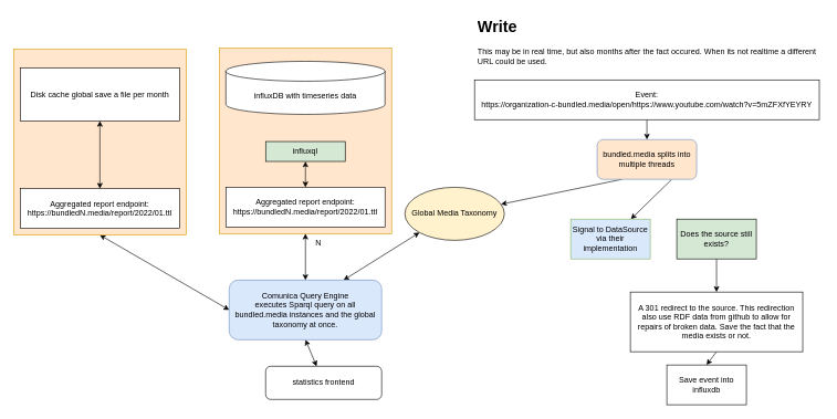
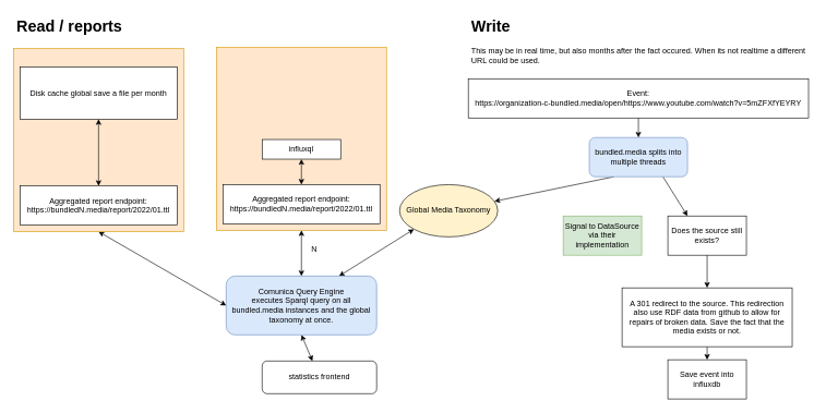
  <mxCell id="0" />
  <mxCell id="1" parent="0" />
  <mxCell id="2" value="statistics frontend" style="rounded=1;whiteSpace=wrap;html=1;" parent="1" vertex="1"><mxGeometry x="400" y="552" width="175" height="50" as="geometry" /></mxCell>
  <mxCell id="3" value="" style="rounded=0;whiteSpace=wrap;html=1;fillColor=#ffe6cc;strokeColor=#d79b00;" parent="1" vertex="1"><mxGeometry x="330" y="72" width="260" height="280" as="geometry" /></mxCell>
- <mxCell id="4" value="influxDB with timeseries data" style="shape=cylinder3;whiteSpace=wrap;html=1;boundedLbl=1;backgroundOutline=1;size=15;" parent="1" vertex="1"><mxGeometry x="340" y="92" width="240" height="80" as="geometry" /></mxCell>
  <mxCell id="5" style="edgeStyle=none;html=1;exitX=0.5;exitY=0;exitDx=0;exitDy=0;entryX=0.5;entryY=1;entryDx=0;entryDy=0;startArrow=classic;startFill=1;" parent="1" source="6" target="7" edge="1"><mxGeometry relative="1" as="geometry" /></mxCell>
  <mxCell id="6" value="Aggregated report endpoint:&lt;br&gt;https://bundledN.media/report/2022/01.ttl" style="rounded=0;whiteSpace=wrap;html=1;" parent="1" vertex="1"><mxGeometry x="340" y="282" width="240" height="60" as="geometry" /></mxCell>
- <mxCell id="7" value="influxql" style="rounded=0;whiteSpace=wrap;html=1;fillColor=#d5e8d4;" parent="1" vertex="1"><mxGeometry x="400" y="213" width="120" height="30" as="geometry" /></mxCell>
+ <mxCell id="7" value="influxql" style="rounded=0;whiteSpace=wrap;html=1;" parent="1" vertex="1"><mxGeometry x="400" y="213" width="120" height="30" as="geometry" /></mxCell>
  <mxCell id="8" style="edgeStyle=none;html=1;exitX=0.5;exitY=0;exitDx=0;exitDy=0;entryX=0.5;entryY=1;entryDx=0;entryDy=0;startArrow=classic;startFill=1;" parent="1" source="12" target="3" edge="1"><mxGeometry relative="1" as="geometry" /></mxCell>
  <mxCell id="9" style="edgeStyle=none;html=1;exitX=0.5;exitY=1;exitDx=0;exitDy=0;startArrow=classic;startFill=1;" parent="1" source="12" target="2" edge="1"><mxGeometry relative="1" as="geometry" /></mxCell>
  <mxCell id="10" style="edgeStyle=none;html=1;exitX=0.75;exitY=0;exitDx=0;exitDy=0;entryX=0;entryY=1;entryDx=0;entryDy=0;startArrow=classic;startFill=1;" parent="1" source="12" target="13" edge="1"><mxGeometry relative="1" as="geometry" /></mxCell>
  <mxCell id="11" style="edgeStyle=none;html=1;exitX=0;exitY=0.5;exitDx=0;exitDy=0;entryX=0.5;entryY=1;entryDx=0;entryDy=0;startArrow=classic;startFill=1;" edge="1" parent="1" source="12" target="28"><mxGeometry relative="1" as="geometry" /></mxCell>
  <mxCell id="12" value="Comunica Query Engine&lt;br&gt;executes Sparql query on all bundled.media instances and the global taxonomy at once." style="rounded=1;whiteSpace=wrap;html=1;fillColor=#dae8fc;strokeColor=#6c8ebf;" parent="1" vertex="1"><mxGeometry x="345" y="422" width="230" height="90" as="geometry" /></mxCell>
  <mxCell id="13" value="Global Media Taxonomy" style="ellipse;whiteSpace=wrap;html=1;fillColor=#fff2cc;" parent="1" vertex="1"><mxGeometry x="610" y="282" width="150" height="80" as="geometry" /></mxCell>
- <mxCell id="14" value="N" style="text;html=1;strokeColor=none;fillColor=none;align=center;verticalAlign=middle;whiteSpace=wrap;rounded=0;" parent="1" vertex="1"><mxGeometry x="450" y="352" width="60" height="30" as="geometry" /></mxCell>
+ <mxCell id="14" value="N" style="text;html=1;strokeColor=none;fillColor=none;align=center;verticalAlign=middle;whiteSpace=wrap;rounded=0;" parent="1" vertex="1"><mxGeometry x="450" y="367" width="60" height="30" as="geometry" /></mxCell>
+ <mxCell id="15" value="&lt;h1&gt;Read / reports&lt;/h1&gt;" style="text;html=1;strokeColor=none;fillColor=none;spacing=5;spacingTop=-20;whiteSpace=wrap;overflow=hidden;rounded=0;" parent="1" vertex="1"><mxGeometry x="20" y="20" width="275" height="40" as="geometry" /></mxCell>
  <mxCell id="16" value="&lt;h1&gt;Write&lt;/h1&gt;&lt;div&gt;This may be in real time, but also months after the fact occured. When its not realtime a different URL could be used.&lt;/div&gt;" style="text;html=1;strokeColor=none;fillColor=none;spacing=5;spacingTop=-20;whiteSpace=wrap;overflow=hidden;rounded=0;" parent="1" vertex="1"><mxGeometry x="715" y="20" width="525" height="80" as="geometry" /></mxCell>
  <mxCell id="17" style="edgeStyle=none;html=1;exitX=0.25;exitY=1;exitDx=0;exitDy=0;startArrow=none;startFill=0;" parent="1" source="19" target="13" edge="1"><mxGeometry relative="1" as="geometry" /></mxCell>
- <mxCell id="18" style="edgeStyle=none;html=1;exitX=0.75;exitY=1;exitDx=0;exitDy=0;startArrow=none;startFill=0;" parent="1" source="19" target="22" edge="1"><mxGeometry relative="1" as="geometry" /></mxCell>
- <mxCell id="19" value="bundled.media splits into multiple threads" style="rounded=1;whiteSpace=wrap;html=1;fillColor=#ffe6cc;strokeColor=#6c8ebf;" parent="1" vertex="1"><mxGeometry x="900" y="210" width="150" height="60" as="geometry" /></mxCell>
+ <mxCell id="18" style="edgeStyle=none;html=1;exitX=0.75;exitY=1;exitDx=0;exitDy=0;entryX=0.25;entryY=0;entryDx=0;entryDy=0;startArrow=none;startFill=0;" parent="1" source="19" target="27" edge="1"><mxGeometry relative="1" as="geometry" /></mxCell>
+ <mxCell id="19" value="bundled.media splits into multiple threads" style="rounded=1;whiteSpace=wrap;html=1;fillColor=#dae8fc;strokeColor=#6c8ebf;" parent="1" vertex="1"><mxGeometry x="900" y="210" width="150" height="60" as="geometry" /></mxCell>
  <mxCell id="20" style="edgeStyle=none;html=1;exitX=0.5;exitY=1;exitDx=0;exitDy=0;entryX=0.5;entryY=0;entryDx=0;entryDy=0;startArrow=none;startFill=0;" parent="1" source="21" target="19" edge="1"><mxGeometry relative="1" as="geometry" /></mxCell>
  <mxCell id="21" value="Event:&lt;br&gt;https://organization-c-bundled.media/open/https://www.youtube.com/watch?v=5mZFXfYEYRY" style="rounded=0;whiteSpace=wrap;html=1;" parent="1" vertex="1"><mxGeometry x="715" y="120" width="520" height="60" as="geometry" /></mxCell>
- <mxCell id="22" value="Signal to DataSource via their implementation" style="rounded=0;whiteSpace=wrap;html=1;fillColor=#dae8fc;strokeColor=#82b366;" parent="1" vertex="1"><mxGeometry x="860" y="330" width="120" height="60" as="geometry" /></mxCell>
+ <mxCell id="22" value="Signal to DataSource via their implementation" style="rounded=0;whiteSpace=wrap;html=1;fillColor=#d5e8d4;strokeColor=#82b366;" parent="1" vertex="1"><mxGeometry x="860" y="330" width="120" height="60" as="geometry" /></mxCell>
  <mxCell id="23" style="edgeStyle=none;html=1;exitX=0.5;exitY=1;exitDx=0;exitDy=0;entryX=0.5;entryY=0;entryDx=0;entryDy=0;startArrow=none;startFill=0;" parent="1" source="24" target="25" edge="1"><mxGeometry relative="1" as="geometry" /></mxCell>
  <mxCell id="24" value="A 301 redirect to the source. This redirection also use RDF data from github to allow for repairs of broken data. Save the fact that the media exists or not." style="rounded=0;whiteSpace=wrap;html=1;" parent="1" vertex="1"><mxGeometry x="950" y="440" width="260" height="90" as="geometry" /></mxCell>
- <mxCell id="25" value="Save event into influxdb" style="rounded=0;whiteSpace=wrap;html=1;" parent="1" vertex="1"><mxGeometry x="1005" y="550" width="120" height="60" as="geometry" /></mxCell>
+ <mxCell id="25" value="Save event into influxdb" style="rounded=0;whiteSpace=wrap;html=1;" parent="1" vertex="1"><mxGeometry x="1020" y="550" width="120" height="60" as="geometry" /></mxCell>
  <mxCell id="26" style="edgeStyle=none;html=1;exitX=0.5;exitY=1;exitDx=0;exitDy=0;startArrow=none;startFill=0;" parent="1" source="27" target="24" edge="1"><mxGeometry relative="1" as="geometry" /></mxCell>
- <mxCell id="27" value="Does the source still exists?" style="rounded=0;whiteSpace=wrap;html=1;fillColor=#d5e8d4;" parent="1" vertex="1"><mxGeometry x="1020" y="330" width="120" height="60" as="geometry" /></mxCell>
+ <mxCell id="27" value="Does the source still exists?" style="rounded=0;whiteSpace=wrap;html=1;" parent="1" vertex="1"><mxGeometry x="1020" y="330" width="120" height="60" as="geometry" /></mxCell>
  <mxCell id="28" value="" style="rounded=0;whiteSpace=wrap;html=1;fillColor=#ffe6cc;strokeColor=#d79b00;" vertex="1" parent="1"><mxGeometry x="20" y="74" width="260" height="280" as="geometry" /></mxCell>
  <mxCell id="29" value="Aggregated report endpoint:&lt;br&gt;https://bundledN.media/report/2022/01.ttl" style="rounded=0;whiteSpace=wrap;html=1;" vertex="1" parent="1"><mxGeometry x="30" y="284" width="240" height="60" as="geometry" /></mxCell>
  <mxCell id="30" style="edgeStyle=none;html=1;exitX=0.5;exitY=1;exitDx=0;exitDy=0;startArrow=classic;startFill=1;" edge="1" parent="1" source="31" target="29"><mxGeometry relative="1" as="geometry" /></mxCell>
  <mxCell id="31" value="Disk cache global save a file per month" style="rounded=0;whiteSpace=wrap;html=1;" vertex="1" parent="1"><mxGeometry x="30" y="102" width="240" height="80" as="geometry" /></mxCell>
